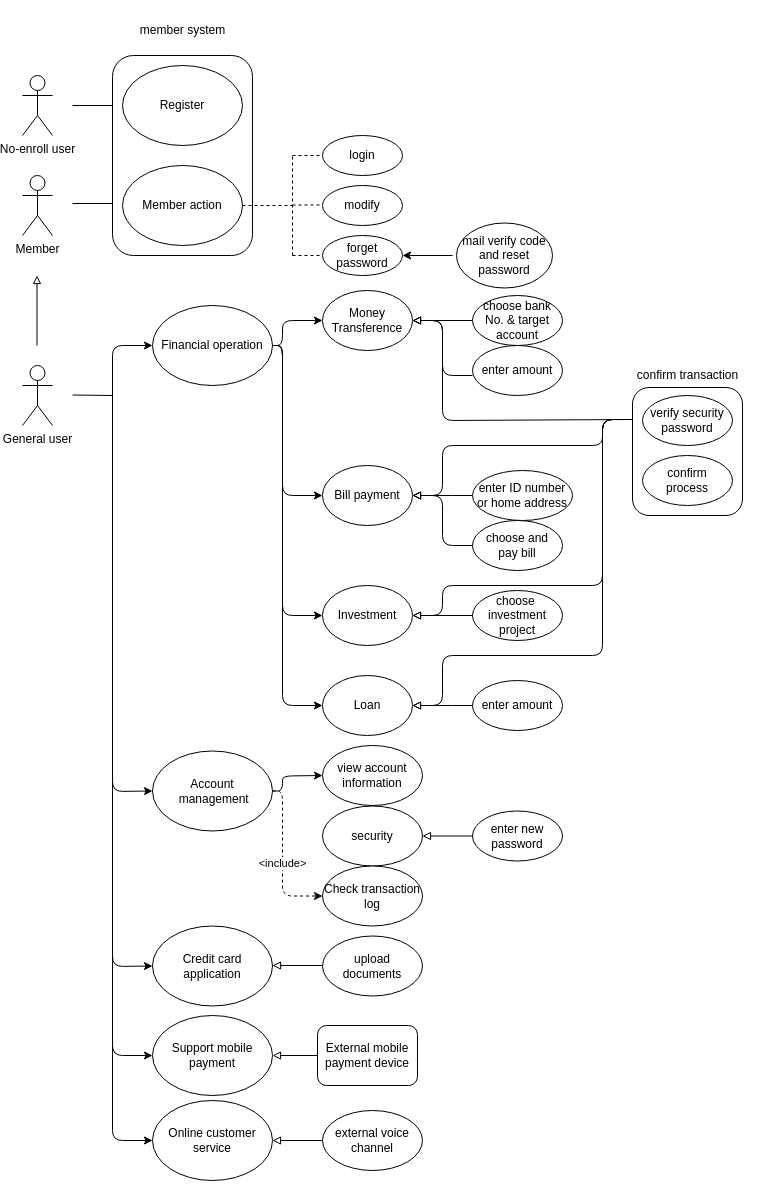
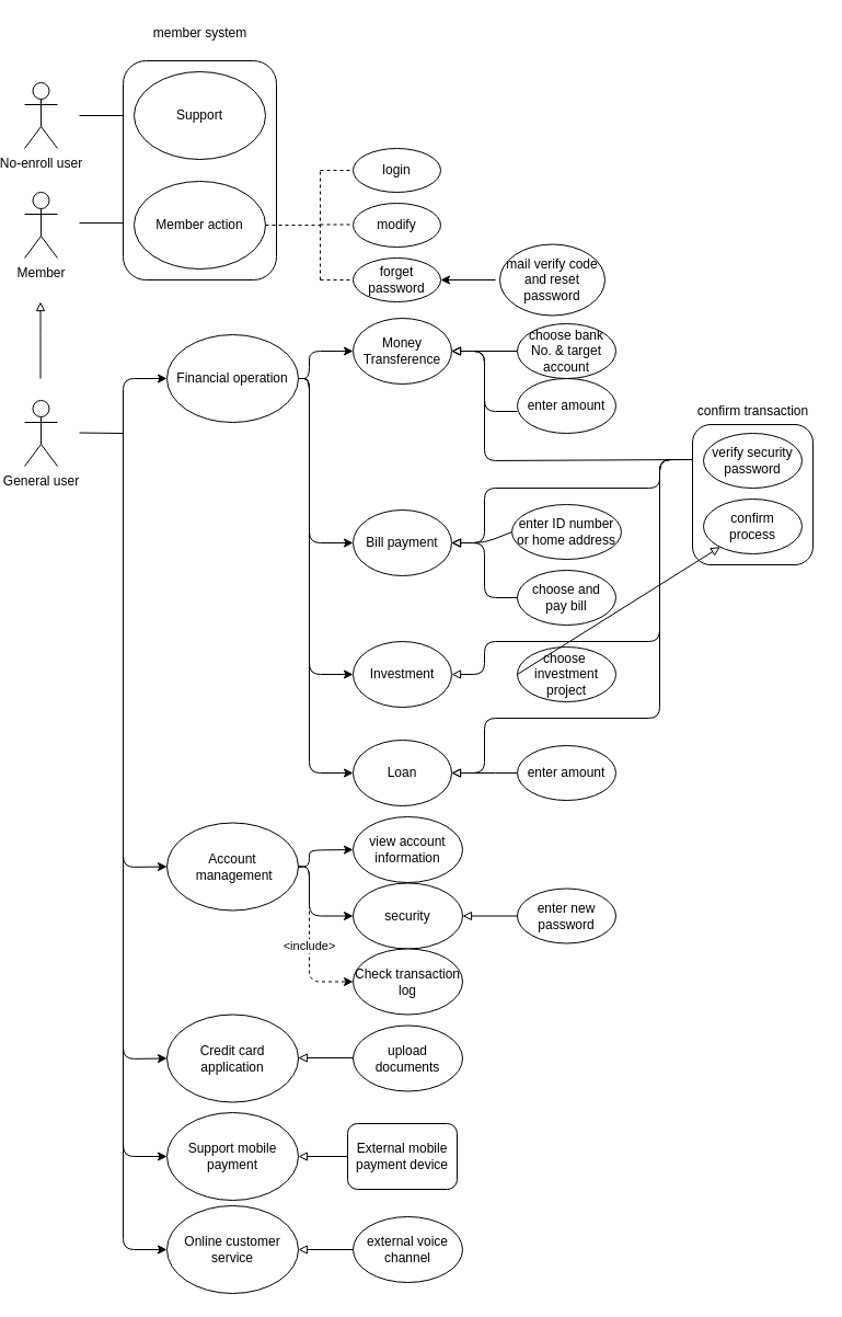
  <mxCell id="0" />
  <mxCell id="1" parent="0" />
  <mxCell id="2" value="" style="rounded=1;whiteSpace=wrap;html=1;fillColor=none;gradientColor=none;" parent="1" vertex="1"><mxGeometry x="630" y="387" width="110" height="128" as="geometry" /></mxCell>
  <mxCell id="3" value="No-enroll user" style="shape=umlActor;verticalLabelPosition=bottom;labelBackgroundColor=#ffffff;verticalAlign=top;html=1;outlineConnect=0;" parent="1" vertex="1"><mxGeometry x="20" y="75" width="30" height="60" as="geometry" /></mxCell>
  <mxCell id="4" value="Member" style="shape=umlActor;verticalLabelPosition=bottom;labelBackgroundColor=#ffffff;verticalAlign=top;html=1;outlineConnect=0;" parent="1" vertex="1"><mxGeometry x="20" y="175" width="30" height="60" as="geometry" /></mxCell>
  <mxCell id="5" value="" style="endArrow=none;html=1;" parent="1" edge="1"><mxGeometry width="50" height="50" relative="1" as="geometry"><mxPoint x="70" y="105" as="sourcePoint" /><mxPoint x="110" y="105" as="targetPoint" /></mxGeometry></mxCell>
  <mxCell id="6" value="" style="endArrow=none;html=1;" parent="1" edge="1"><mxGeometry width="50" height="50" relative="1" as="geometry"><mxPoint x="70" y="203" as="sourcePoint" /><mxPoint x="110" y="203" as="targetPoint" /></mxGeometry></mxCell>
  <mxCell id="7" value="" style="endArrow=none;dashed=1;html=1;exitX=1;exitY=0.5;exitDx=0;exitDy=0;" parent="1" source="10" edge="1"><mxGeometry width="50" height="50" relative="1" as="geometry"><mxPoint x="360" y="245" as="sourcePoint" /><mxPoint x="290" y="205" as="targetPoint" /><Array as="points" /></mxGeometry></mxCell>
  <mxCell id="8" value="" style="endArrow=none;dashed=1;html=1;" parent="1" edge="1"><mxGeometry width="50" height="50" relative="1" as="geometry"><mxPoint x="330" y="830.5" as="sourcePoint" /><mxPoint x="330" y="830.5" as="targetPoint" /></mxGeometry></mxCell>
- <mxCell id="9" value="&lt;span&gt;Register&lt;/span&gt;" style="ellipse;whiteSpace=wrap;html=1;" parent="1" vertex="1"><mxGeometry x="120" y="65" width="120" height="80" as="geometry" /></mxCell>
+ <mxCell id="9" value="&lt;span&gt;Support&lt;/span&gt;" style="ellipse;whiteSpace=wrap;html=1;" parent="1" vertex="1"><mxGeometry x="120" y="65" width="120" height="80" as="geometry" /></mxCell>
  <mxCell id="10" value="&lt;span&gt;Member action&lt;/span&gt;" style="ellipse;whiteSpace=wrap;html=1;" parent="1" vertex="1"><mxGeometry x="120" y="165" width="120" height="80" as="geometry" /></mxCell>
  <mxCell id="11" value="Account&lt;br&gt;&amp;nbsp;management" style="ellipse;whiteSpace=wrap;html=1;" parent="1" vertex="1"><mxGeometry x="150" y="750.5" width="120" height="80" as="geometry" /></mxCell>
  <mxCell id="12" value="Financial operation" style="ellipse;whiteSpace=wrap;html=1;" parent="1" vertex="1"><mxGeometry x="150" y="305" width="120" height="80" as="geometry" /></mxCell>
  <mxCell id="13" value="Credit card application" style="ellipse;whiteSpace=wrap;html=1;" parent="1" vertex="1"><mxGeometry x="150" y="925.5" width="120" height="80" as="geometry" /></mxCell>
  <mxCell id="14" value="Support mobile payment" style="ellipse;whiteSpace=wrap;html=1;" parent="1" vertex="1"><mxGeometry x="150" y="1015" width="120" height="80" as="geometry" /></mxCell>
  <mxCell id="15" value="Online customer service" style="ellipse;whiteSpace=wrap;html=1;" parent="1" vertex="1"><mxGeometry x="150" y="1100" width="120" height="80" as="geometry" /></mxCell>
  <mxCell id="16" value="Money Transference" style="ellipse;whiteSpace=wrap;html=1;" parent="1" vertex="1"><mxGeometry x="320" y="290" width="90" height="60" as="geometry" /></mxCell>
  <mxCell id="17" value="Loan" style="ellipse;whiteSpace=wrap;html=1;" parent="1" vertex="1"><mxGeometry x="320" y="675" width="90" height="60" as="geometry" /></mxCell>
  <mxCell id="18" value="Bill payment" style="ellipse;whiteSpace=wrap;html=1;" parent="1" vertex="1"><mxGeometry x="320" y="465" width="90" height="60" as="geometry" /></mxCell>
  <mxCell id="19" value="Investment" style="ellipse;whiteSpace=wrap;html=1;" parent="1" vertex="1"><mxGeometry x="320" y="585" width="90" height="60" as="geometry" /></mxCell>
  <mxCell id="20" value="view account information" style="ellipse;whiteSpace=wrap;html=1;" parent="1" vertex="1"><mxGeometry x="320" y="745" width="100" height="60" as="geometry" /></mxCell>
  <mxCell id="21" value="security" style="ellipse;whiteSpace=wrap;html=1;" parent="1" vertex="1"><mxGeometry x="320" y="805.5" width="100" height="60" as="geometry" /></mxCell>
  <mxCell id="22" value="Check transaction log" style="ellipse;whiteSpace=wrap;html=1;" parent="1" vertex="1"><mxGeometry x="320" y="865.5" width="100" height="60" as="geometry" /></mxCell>
  <mxCell id="23" value="upload documents" style="ellipse;whiteSpace=wrap;html=1;" parent="1" vertex="1"><mxGeometry x="320" y="935.5" width="100" height="60" as="geometry" /></mxCell>
  <mxCell id="24" value="External mobile payment device" style="whiteSpace=wrap;html=1;rounded=1;" parent="1" vertex="1"><mxGeometry x="315" y="1025" width="100" height="60" as="geometry" /></mxCell>
  <mxCell id="25" value="external voice channel" style="ellipse;whiteSpace=wrap;html=1;" parent="1" vertex="1"><mxGeometry x="320" y="1110" width="100" height="60" as="geometry" /></mxCell>
  <mxCell id="26" value="" style="rounded=1;whiteSpace=wrap;html=1;fillColor=none;" parent="1" vertex="1"><mxGeometry x="110" y="55" width="140" height="200" as="geometry" /></mxCell>
  <mxCell id="27" value="member system" style="text;html=1;align=center;verticalAlign=middle;resizable=0;points=[];autosize=1;" parent="1" vertex="1"><mxGeometry x="130" y="20" width="100" height="20" as="geometry" /></mxCell>
  <mxCell id="28" value="" style="endArrow=none;dashed=1;html=1;" parent="1" edge="1"><mxGeometry width="50" height="50" relative="1" as="geometry"><mxPoint x="290" y="255" as="sourcePoint" /><mxPoint x="290" y="155" as="targetPoint" /></mxGeometry></mxCell>
  <mxCell id="29" value="" style="endArrow=none;dashed=1;html=1;" parent="1" edge="1"><mxGeometry width="50" height="50" relative="1" as="geometry"><mxPoint x="290" y="155" as="sourcePoint" /><mxPoint x="320" y="155" as="targetPoint" /></mxGeometry></mxCell>
  <mxCell id="30" value="" style="endArrow=none;dashed=1;html=1;" parent="1" edge="1"><mxGeometry width="50" height="50" relative="1" as="geometry"><mxPoint x="290" y="255" as="sourcePoint" /><mxPoint x="320" y="255" as="targetPoint" /></mxGeometry></mxCell>
  <mxCell id="31" value="" style="endArrow=none;dashed=1;html=1;" parent="1" edge="1"><mxGeometry width="50" height="50" relative="1" as="geometry"><mxPoint x="290" y="204.5" as="sourcePoint" /><mxPoint x="320" y="204.5" as="targetPoint" /></mxGeometry></mxCell>
  <mxCell id="32" value="forget password" style="ellipse;whiteSpace=wrap;html=1;fillColor=none;" parent="1" vertex="1"><mxGeometry x="320" y="235" width="80" height="40" as="geometry" /></mxCell>
  <mxCell id="33" value="modify" style="ellipse;whiteSpace=wrap;html=1;fillColor=none;" parent="1" vertex="1"><mxGeometry x="320" y="185" width="80" height="40" as="geometry" /></mxCell>
  <mxCell id="34" value="login" style="ellipse;whiteSpace=wrap;html=1;fillColor=none;" parent="1" vertex="1"><mxGeometry x="320" y="135" width="80" height="40" as="geometry" /></mxCell>
  <mxCell id="35" value="" style="endArrow=classic;html=1;entryX=1;entryY=0.5;entryDx=0;entryDy=0;" parent="1" target="32" edge="1"><mxGeometry width="50" height="50" relative="1" as="geometry"><mxPoint x="450" y="255" as="sourcePoint" /><mxPoint x="500" y="355" as="targetPoint" /></mxGeometry></mxCell>
  <mxCell id="36" value="mail verify code&lt;br&gt;and reset password" style="ellipse;whiteSpace=wrap;html=1;fillColor=none;" parent="1" vertex="1"><mxGeometry x="454" y="222.5" width="96" height="65" as="geometry" /></mxCell>
  <mxCell id="37" value="General user" style="shape=umlActor;verticalLabelPosition=bottom;labelBackgroundColor=#ffffff;verticalAlign=top;html=1;outlineConnect=0;fillColor=none;" parent="1" vertex="1"><mxGeometry x="20" y="365" width="30" height="60" as="geometry" /></mxCell>
  <mxCell id="38" value="" style="endArrow=block;html=1;shadow=0;strokeColor=#000000;fillColor=#FFFFFF;endFill=0;" parent="1" edge="1"><mxGeometry width="50" height="50" relative="1" as="geometry"><mxPoint x="34.5" y="345" as="sourcePoint" /><mxPoint x="34.5" y="275" as="targetPoint" /><Array as="points"><mxPoint x="34.5" y="295" /></Array></mxGeometry></mxCell>
  <mxCell id="39" value="" style="endArrow=none;html=1;shadow=0;strokeColor=#000000;fillColor=#FFFFFF;" parent="1" edge="1"><mxGeometry width="50" height="50" relative="1" as="geometry"><mxPoint x="70" y="394.5" as="sourcePoint" /><mxPoint x="110" y="395" as="targetPoint" /></mxGeometry></mxCell>
  <mxCell id="40" value="" style="endArrow=classic;html=1;shadow=0;strokeColor=#000000;fillColor=#FFFFFF;entryX=0;entryY=0.5;entryDx=0;entryDy=0;" parent="1" target="11" edge="1"><mxGeometry width="50" height="50" relative="1" as="geometry"><mxPoint x="110" y="395" as="sourcePoint" /><mxPoint x="150" y="445" as="targetPoint" /><Array as="points"><mxPoint x="110" y="585" /><mxPoint x="110" y="791" /></Array></mxGeometry></mxCell>
  <mxCell id="41" value="" style="endArrow=classic;html=1;shadow=0;strokeColor=#000000;fillColor=#FFFFFF;" parent="1" edge="1"><mxGeometry width="50" height="50" relative="1" as="geometry"><mxPoint x="110" y="395" as="sourcePoint" /><mxPoint x="150" y="345" as="targetPoint" /><Array as="points"><mxPoint x="110" y="345" /></Array></mxGeometry></mxCell>
  <mxCell id="42" value="" style="endArrow=classic;html=1;shadow=0;strokeColor=#000000;fillColor=#FFFFFF;entryX=0;entryY=0.5;entryDx=0;entryDy=0;" parent="1" target="13" edge="1"><mxGeometry width="50" height="50" relative="1" as="geometry"><mxPoint x="110" y="395" as="sourcePoint" /><mxPoint x="150" y="525" as="targetPoint" /><Array as="points"><mxPoint x="110" y="685" /><mxPoint x="110" y="775" /><mxPoint x="110" y="966" /></Array></mxGeometry></mxCell>
  <mxCell id="43" value="" style="endArrow=classic;html=1;shadow=0;strokeColor=#000000;fillColor=#FFFFFF;exitX=1;exitY=0.5;exitDx=0;exitDy=0;entryX=0;entryY=0.5;entryDx=0;entryDy=0;" parent="1" source="12" target="16" edge="1"><mxGeometry width="50" height="50" relative="1" as="geometry"><mxPoint x="200" y="475" as="sourcePoint" /><mxPoint x="250" y="425" as="targetPoint" /><Array as="points"><mxPoint x="280" y="345" /><mxPoint x="280" y="320" /></Array></mxGeometry></mxCell>
  <mxCell id="44" value="" style="endArrow=classic;html=1;shadow=0;strokeColor=#000000;fillColor=#FFFFFF;exitX=1;exitY=0.5;exitDx=0;exitDy=0;entryX=0;entryY=0.5;entryDx=0;entryDy=0;" parent="1" source="12" target="18" edge="1"><mxGeometry width="50" height="50" relative="1" as="geometry"><mxPoint x="260" y="455" as="sourcePoint" /><mxPoint x="310" y="405" as="targetPoint" /><Array as="points"><mxPoint x="280" y="345" /><mxPoint x="280" y="380" /><mxPoint x="280" y="495" /></Array></mxGeometry></mxCell>
  <mxCell id="45" value="" style="endArrow=classic;html=1;shadow=0;strokeColor=#000000;fillColor=#FFFFFF;exitX=1;exitY=0.5;exitDx=0;exitDy=0;entryX=0;entryY=0.5;entryDx=0;entryDy=0;" parent="1" source="12" target="19" edge="1"><mxGeometry width="50" height="50" relative="1" as="geometry"><mxPoint x="240" y="475" as="sourcePoint" /><mxPoint x="290" y="425" as="targetPoint" /><Array as="points"><mxPoint x="280" y="345" /><mxPoint x="280" y="440" /><mxPoint x="280" y="615" /></Array></mxGeometry></mxCell>
  <mxCell id="46" value="" style="endArrow=classic;html=1;shadow=0;strokeColor=#000000;fillColor=#FFFFFF;entryX=0;entryY=0.5;entryDx=0;entryDy=0;exitX=1;exitY=0.5;exitDx=0;exitDy=0;" parent="1" source="12" target="17" edge="1"><mxGeometry width="50" height="50" relative="1" as="geometry"><mxPoint x="220" y="525" as="sourcePoint" /><mxPoint x="270" y="475" as="targetPoint" /><Array as="points"><mxPoint x="280" y="345" /><mxPoint x="280" y="500" /><mxPoint x="280" y="705" /></Array></mxGeometry></mxCell>
  <mxCell id="47" value="" style="endArrow=classic;html=1;shadow=0;strokeColor=#000000;fillColor=#FFFFFF;exitX=1;exitY=0.5;exitDx=0;exitDy=0;entryX=0;entryY=0.5;entryDx=0;entryDy=0;" parent="1" source="11" target="20" edge="1"><mxGeometry width="50" height="50" relative="1" as="geometry"><mxPoint x="260" y="910.5" as="sourcePoint" /><mxPoint x="310" y="860.5" as="targetPoint" /><Array as="points"><mxPoint x="280" y="790.5" /><mxPoint x="280" y="775.5" /></Array></mxGeometry></mxCell>
+ <mxCell id="48" value="" style="endArrow=classic;html=1;shadow=0;strokeColor=#000000;fillColor=#FFFFFF;entryX=0;entryY=0.5;entryDx=0;entryDy=0;exitX=1;exitY=0.5;exitDx=0;exitDy=0;" parent="1" source="11" target="21" edge="1"><mxGeometry width="50" height="50" relative="1" as="geometry"><mxPoint x="260" y="880.5" as="sourcePoint" /><mxPoint x="310" y="830.5" as="targetPoint" /><Array as="points"><mxPoint x="280" y="790.5" /><mxPoint x="280" y="835.5" /></Array></mxGeometry></mxCell>
  <mxCell id="49" value="" style="endArrow=classic;html=1;shadow=0;strokeColor=#000000;fillColor=#FFFFFF;entryX=0;entryY=0.5;entryDx=0;entryDy=0;exitX=1;exitY=0.5;exitDx=0;exitDy=0;dashed=1;" parent="1" source="11" target="22" edge="1"><mxGeometry width="50" height="50" relative="1" as="geometry"><mxPoint x="240" y="920.5" as="sourcePoint" /><mxPoint x="290" y="870.5" as="targetPoint" /><Array as="points"><mxPoint x="280" y="790.5" /><mxPoint x="280" y="895.5" /></Array></mxGeometry></mxCell>
  <mxCell id="50" value="&amp;lt;include&amp;gt;" style="edgeLabel;html=1;align=center;verticalAlign=middle;resizable=0;points=[];" vertex="1" connectable="0" parent="49"><mxGeometry x="0.057" y="-1" relative="1" as="geometry"><mxPoint as="offset" /></mxGeometry></mxCell>
  <mxCell id="51" value="" style="endArrow=classic;html=1;shadow=0;strokeColor=#000000;fillColor=#FFFFFF;entryX=0;entryY=0.5;entryDx=0;entryDy=0;" parent="1" target="14" edge="1"><mxGeometry width="50" height="50" relative="1" as="geometry"><mxPoint x="110" y="395" as="sourcePoint" /><mxPoint x="60" y="905" as="targetPoint" /><Array as="points"><mxPoint x="110" y="885" /><mxPoint x="110" y="1055" /></Array></mxGeometry></mxCell>
  <mxCell id="52" value="" style="endArrow=classic;html=1;shadow=0;strokeColor=#000000;fillColor=#FFFFFF;entryX=0;entryY=0.5;entryDx=0;entryDy=0;" parent="1" target="15" edge="1"><mxGeometry width="50" height="50" relative="1" as="geometry"><mxPoint x="110" y="395" as="sourcePoint" /><mxPoint x="100" y="1310" as="targetPoint" /><Array as="points"><mxPoint x="110" y="1140" /></Array></mxGeometry></mxCell>
  <mxCell id="53" value="" style="endArrow=block;html=1;shadow=0;strokeColor=#000000;fillColor=#FFFFFF;endFill=0;entryX=1;entryY=0.5;entryDx=0;entryDy=0;exitX=0;exitY=0.5;exitDx=0;exitDy=0;" parent="1" source="25" target="15" edge="1"><mxGeometry width="50" height="50" relative="1" as="geometry"><mxPoint x="490" y="1105" as="sourcePoint" /><mxPoint x="490" y="1035" as="targetPoint" /><Array as="points" /></mxGeometry></mxCell>
  <mxCell id="54" value="" style="endArrow=block;html=1;shadow=0;strokeColor=#000000;fillColor=#FFFFFF;endFill=0;" parent="1" edge="1" target="14" source="24"><mxGeometry width="50" height="50" relative="1" as="geometry"><mxPoint x="320" y="1064.5" as="sourcePoint" /><mxPoint x="270" y="1064.5" as="targetPoint" /><Array as="points" /></mxGeometry></mxCell>
  <mxCell id="55" value="" style="endArrow=block;html=1;shadow=0;strokeColor=#000000;fillColor=#FFFFFF;endFill=0;entryX=1;entryY=0.5;entryDx=0;entryDy=0;exitX=0;exitY=0.5;exitDx=0;exitDy=0;" parent="1" edge="1"><mxGeometry width="50" height="50" relative="1" as="geometry"><mxPoint x="320" y="965" as="sourcePoint" /><mxPoint x="270" y="965" as="targetPoint" /><Array as="points" /></mxGeometry></mxCell>
  <mxCell id="56" value="" style="endArrow=block;html=1;shadow=0;strokeColor=#000000;fillColor=#FFFFFF;endFill=0;entryX=1;entryY=0.5;entryDx=0;entryDy=0;" parent="1" target="16" edge="1"><mxGeometry width="50" height="50" relative="1" as="geometry"><mxPoint x="470" y="320" as="sourcePoint" /><mxPoint x="420" y="344.5" as="targetPoint" /><Array as="points" /></mxGeometry></mxCell>
  <mxCell id="57" value="choose bank No. &amp;amp; target account" style="ellipse;whiteSpace=wrap;html=1;fillColor=#FFFFFF;gradientColor=none;" parent="1" vertex="1"><mxGeometry x="470" y="295" width="90" height="50" as="geometry" /></mxCell>
  <mxCell id="58" value="" style="endArrow=block;html=1;shadow=0;strokeColor=#000000;fillColor=#FFFFFF;endFill=0;entryX=1;entryY=0.5;entryDx=0;entryDy=0;" parent="1" target="16" edge="1"><mxGeometry width="50" height="50" relative="1" as="geometry"><mxPoint x="470" y="375" as="sourcePoint" /><mxPoint x="590" y="435" as="targetPoint" /><Array as="points"><mxPoint x="440" y="375" /><mxPoint x="440" y="320" /></Array></mxGeometry></mxCell>
  <mxCell id="59" value="enter amount" style="ellipse;whiteSpace=wrap;html=1;fillColor=#FFFFFF;gradientColor=none;" parent="1" vertex="1"><mxGeometry x="470" y="345" width="90" height="50" as="geometry" /></mxCell>
  <mxCell id="60" value="" style="endArrow=block;html=1;shadow=0;strokeColor=#000000;fillColor=#FFFFFF;endFill=0;entryX=1;entryY=0.5;entryDx=0;entryDy=0;exitX=0;exitY=0.25;exitDx=0;exitDy=0;" parent="1" source="2" target="16" edge="1"><mxGeometry width="50" height="50" relative="1" as="geometry"><mxPoint x="470" y="435" as="sourcePoint" /><mxPoint x="660" y="435" as="targetPoint" /><Array as="points"><mxPoint x="440" y="420" /><mxPoint x="440" y="320" /></Array></mxGeometry></mxCell>
  <mxCell id="61" value="verify security password" style="ellipse;whiteSpace=wrap;html=1;fillColor=#FFFFFF;gradientColor=none;" parent="1" vertex="1"><mxGeometry x="640" y="395" width="90" height="50" as="geometry" /></mxCell>
  <mxCell id="62" value="" style="endArrow=block;html=1;shadow=0;strokeColor=#000000;fillColor=#FFFFFF;endFill=0;entryX=1;entryY=0.5;entryDx=0;entryDy=0;exitX=0;exitY=0.5;exitDx=0;exitDy=0;" parent="1" source="63" target="18" edge="1"><mxGeometry width="50" height="50" relative="1" as="geometry"><mxPoint x="460" y="495" as="sourcePoint" /><mxPoint x="430" y="500" as="targetPoint" /><Array as="points"><mxPoint x="440" y="495" /></Array></mxGeometry></mxCell>
- <mxCell id="63" value="enter ID number&lt;br&gt;or home address" style="ellipse;whiteSpace=wrap;html=1;fillColor=#FFFFFF;gradientColor=none;" parent="1" vertex="1"><mxGeometry x="470" y="470" width="100" height="50" as="geometry" /></mxCell>
+ <mxCell id="63" value="enter ID number&lt;br&gt;or home address" style="ellipse;whiteSpace=wrap;html=1;fillColor=#FFFFFF;gradientColor=none;" parent="1" vertex="1"><mxGeometry x="465" y="460" width="100" height="50" as="geometry" /></mxCell>
  <mxCell id="64" value="choose and &lt;br&gt;pay bill" style="ellipse;whiteSpace=wrap;html=1;fillColor=#FFFFFF;gradientColor=none;" parent="1" vertex="1"><mxGeometry x="470" y="520" width="90" height="50" as="geometry" /></mxCell>
  <mxCell id="65" value="" style="endArrow=block;html=1;shadow=0;strokeColor=#000000;fillColor=#FFFFFF;endFill=0;exitX=0;exitY=0.5;exitDx=0;exitDy=0;" parent="1" source="64" edge="1"><mxGeometry width="50" height="50" relative="1" as="geometry"><mxPoint x="480" y="505" as="sourcePoint" /><mxPoint x="410" y="495" as="targetPoint" /><Array as="points"><mxPoint x="440" y="545" /><mxPoint x="440" y="495" /></Array></mxGeometry></mxCell>
  <mxCell id="66" value="choose&amp;nbsp; investment project" style="ellipse;whiteSpace=wrap;html=1;fillColor=#FFFFFF;gradientColor=none;" parent="1" vertex="1"><mxGeometry x="470" y="590" width="90" height="50" as="geometry" /></mxCell>
- <mxCell id="67" value="" style="endArrow=block;html=1;shadow=0;strokeColor=#000000;fillColor=#FFFFFF;exitX=0;exitY=0.5;exitDx=0;exitDy=0;entryX=1;entryY=0.5;entryDx=0;entryDy=0;endFill=0;" parent="1" source="66" target="19" edge="1"><mxGeometry width="50" height="50" relative="1" as="geometry"><mxPoint x="350" y="675" as="sourcePoint" /><mxPoint x="400" y="625" as="targetPoint" /></mxGeometry></mxCell>
+ <mxCell id="67" value="" style="endArrow=block;html=1;shadow=0;strokeColor=#000000;fillColor=#FFFFFF;exitX=0;exitY=0.5;exitDx=0;exitDy=0;endFill=0;" parent="1" source="66" target="72" edge="1"><mxGeometry width="50" height="50" relative="1" as="geometry"><mxPoint x="350" y="675" as="sourcePoint" /><mxPoint x="400" y="625" as="targetPoint" /></mxGeometry></mxCell>
  <mxCell id="68" value="enter amount" style="ellipse;whiteSpace=wrap;html=1;fillColor=#FFFFFF;gradientColor=none;" parent="1" vertex="1"><mxGeometry x="470" y="680" width="90" height="50" as="geometry" /></mxCell>
  <mxCell id="69" value="" style="endArrow=block;html=1;shadow=0;strokeColor=#000000;fillColor=#FFFFFF;endFill=0;entryX=1;entryY=0.5;entryDx=0;entryDy=0;exitX=0;exitY=0.5;exitDx=0;exitDy=0;" parent="1" source="68" target="17" edge="1"><mxGeometry width="50" height="50" relative="1" as="geometry"><mxPoint x="500" y="855" as="sourcePoint" /><mxPoint x="490" y="675" as="targetPoint" /><Array as="points"><mxPoint x="440" y="705" /></Array></mxGeometry></mxCell>
  <mxCell id="70" value="" style="endArrow=block;html=1;shadow=0;strokeColor=#000000;fillColor=#FFFFFF;endFill=0;entryX=1;entryY=0.5;entryDx=0;entryDy=0;exitX=0;exitY=0.5;exitDx=0;exitDy=0;" parent="1" source="71" target="21" edge="1"><mxGeometry width="50" height="50" relative="1" as="geometry"><mxPoint x="500" y="925" as="sourcePoint" /><mxPoint x="380" y="775" as="targetPoint" /><Array as="points" /></mxGeometry></mxCell>
  <mxCell id="71" value="enter new password" style="ellipse;whiteSpace=wrap;html=1;fillColor=#FFFFFF;gradientColor=none;" parent="1" vertex="1"><mxGeometry x="470" y="810.5" width="90" height="50" as="geometry" /></mxCell>
  <mxCell id="72" value="confirm&lt;br&gt;process" style="ellipse;whiteSpace=wrap;html=1;fillColor=#FFFFFF;gradientColor=none;" parent="1" vertex="1"><mxGeometry x="640" y="455" width="90" height="50" as="geometry" /></mxCell>
  <mxCell id="73" value="confirm transaction" style="text;html=1;align=center;verticalAlign=middle;resizable=0;points=[];autosize=1;" parent="1" vertex="1"><mxGeometry x="625" y="365" width="120" height="20" as="geometry" /></mxCell>
  <mxCell id="74" value="" style="endArrow=block;html=1;shadow=0;strokeColor=#000000;fillColor=#FFFFFF;endFill=0;entryX=1;entryY=0.5;entryDx=0;entryDy=0;exitX=0;exitY=0.25;exitDx=0;exitDy=0;" parent="1" source="2" target="19" edge="1"><mxGeometry width="50" height="50" relative="1" as="geometry"><mxPoint x="650" y="695" as="sourcePoint" /><mxPoint x="700" y="645" as="targetPoint" /><Array as="points"><mxPoint x="600" y="419" /><mxPoint x="600" y="585" /><mxPoint x="440" y="585" /><mxPoint x="440" y="615" /></Array></mxGeometry></mxCell>
  <mxCell id="75" value="" style="endArrow=block;html=1;shadow=0;strokeColor=#000000;fillColor=#FFFFFF;endFill=0;entryX=1;entryY=0.5;entryDx=0;entryDy=0;exitX=0;exitY=0.25;exitDx=0;exitDy=0;" parent="1" source="2" target="18" edge="1"><mxGeometry width="50" height="50" relative="1" as="geometry"><mxPoint x="690" y="665" as="sourcePoint" /><mxPoint x="740" y="615" as="targetPoint" /><Array as="points"><mxPoint x="600" y="419" /><mxPoint x="600" y="445" /><mxPoint x="440" y="445" /><mxPoint x="440" y="495" /></Array></mxGeometry></mxCell>
  <mxCell id="76" value="" style="endArrow=block;html=1;shadow=0;strokeColor=#000000;fillColor=#FFFFFF;endFill=0;entryX=1;entryY=0.5;entryDx=0;entryDy=0;exitX=0;exitY=0.25;exitDx=0;exitDy=0;" parent="1" source="2" target="17" edge="1"><mxGeometry width="50" height="50" relative="1" as="geometry"><mxPoint x="625" y="755" as="sourcePoint" /><mxPoint x="675" y="705" as="targetPoint" /><Array as="points"><mxPoint x="600" y="419" /><mxPoint x="600" y="655" /><mxPoint x="440" y="655" /><mxPoint x="440" y="705" /></Array></mxGeometry></mxCell>
